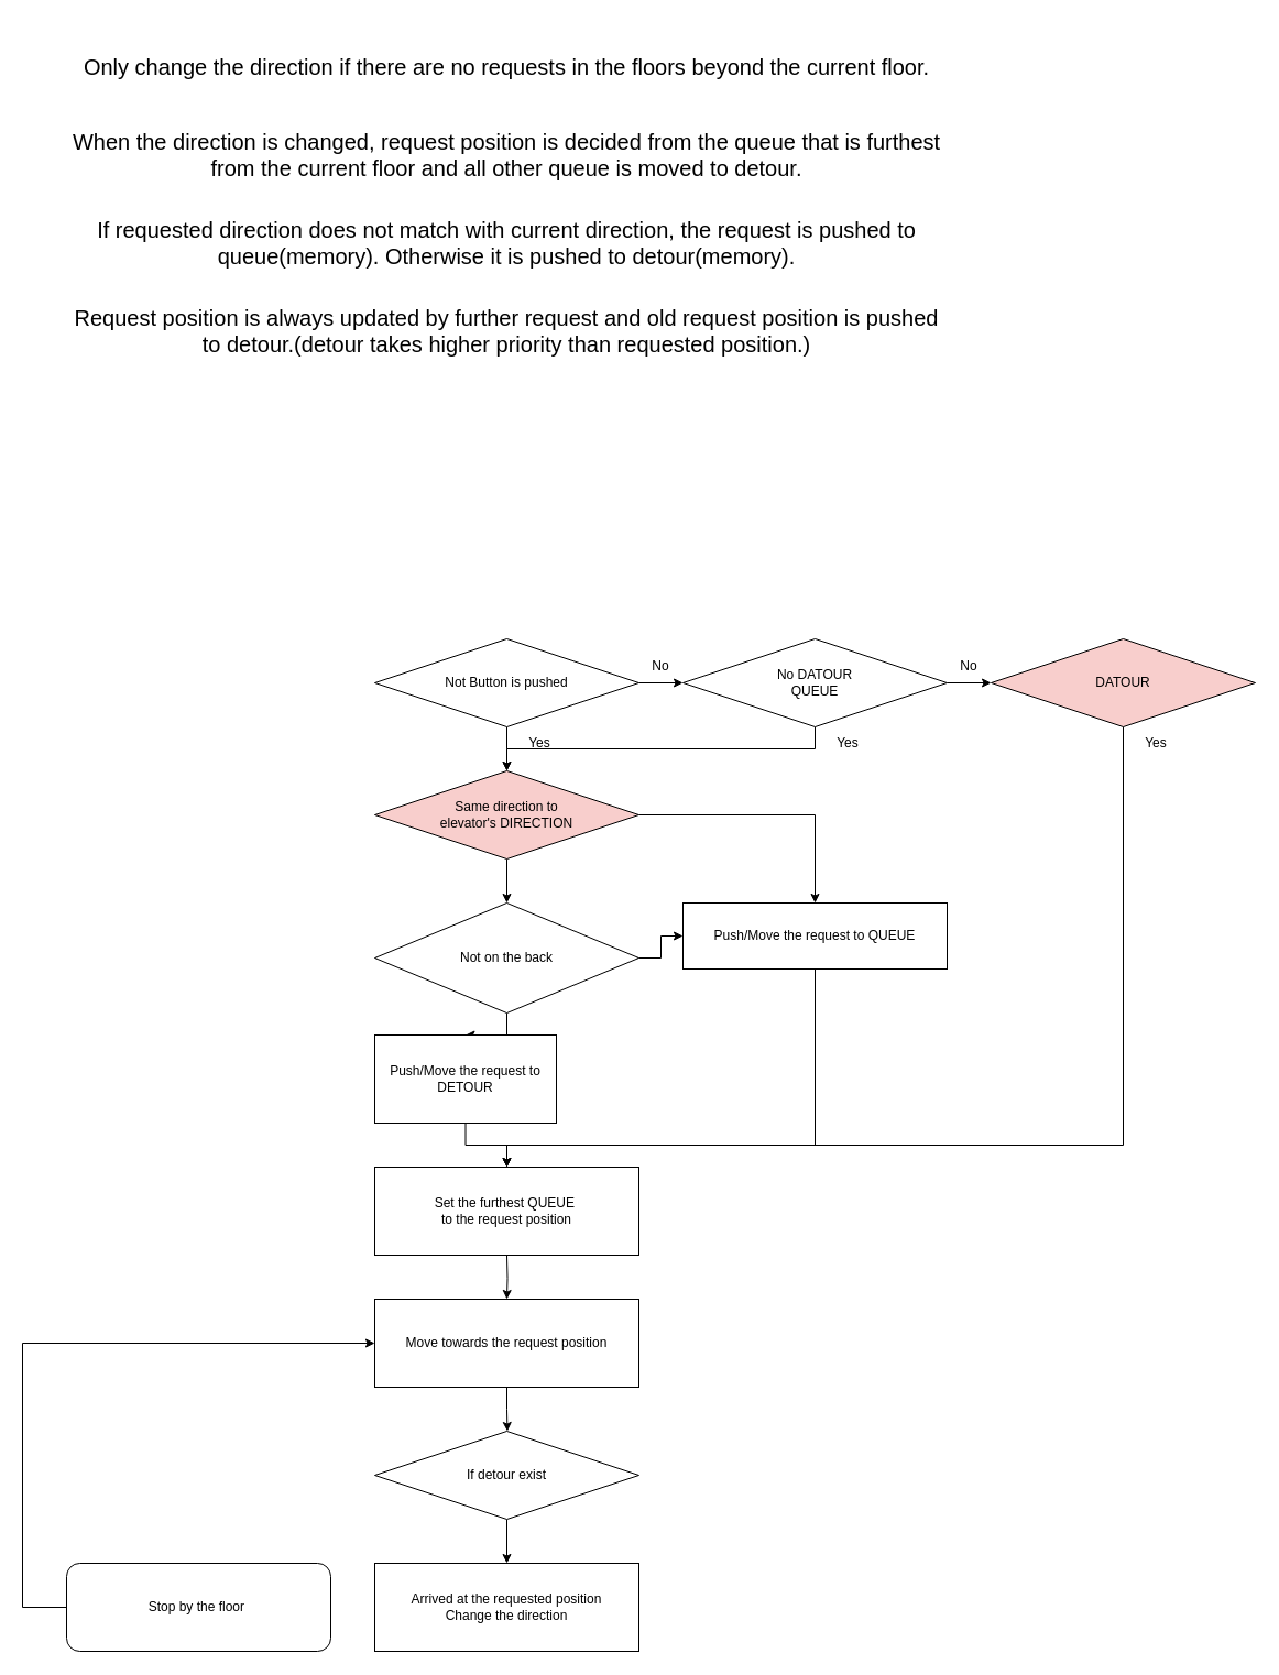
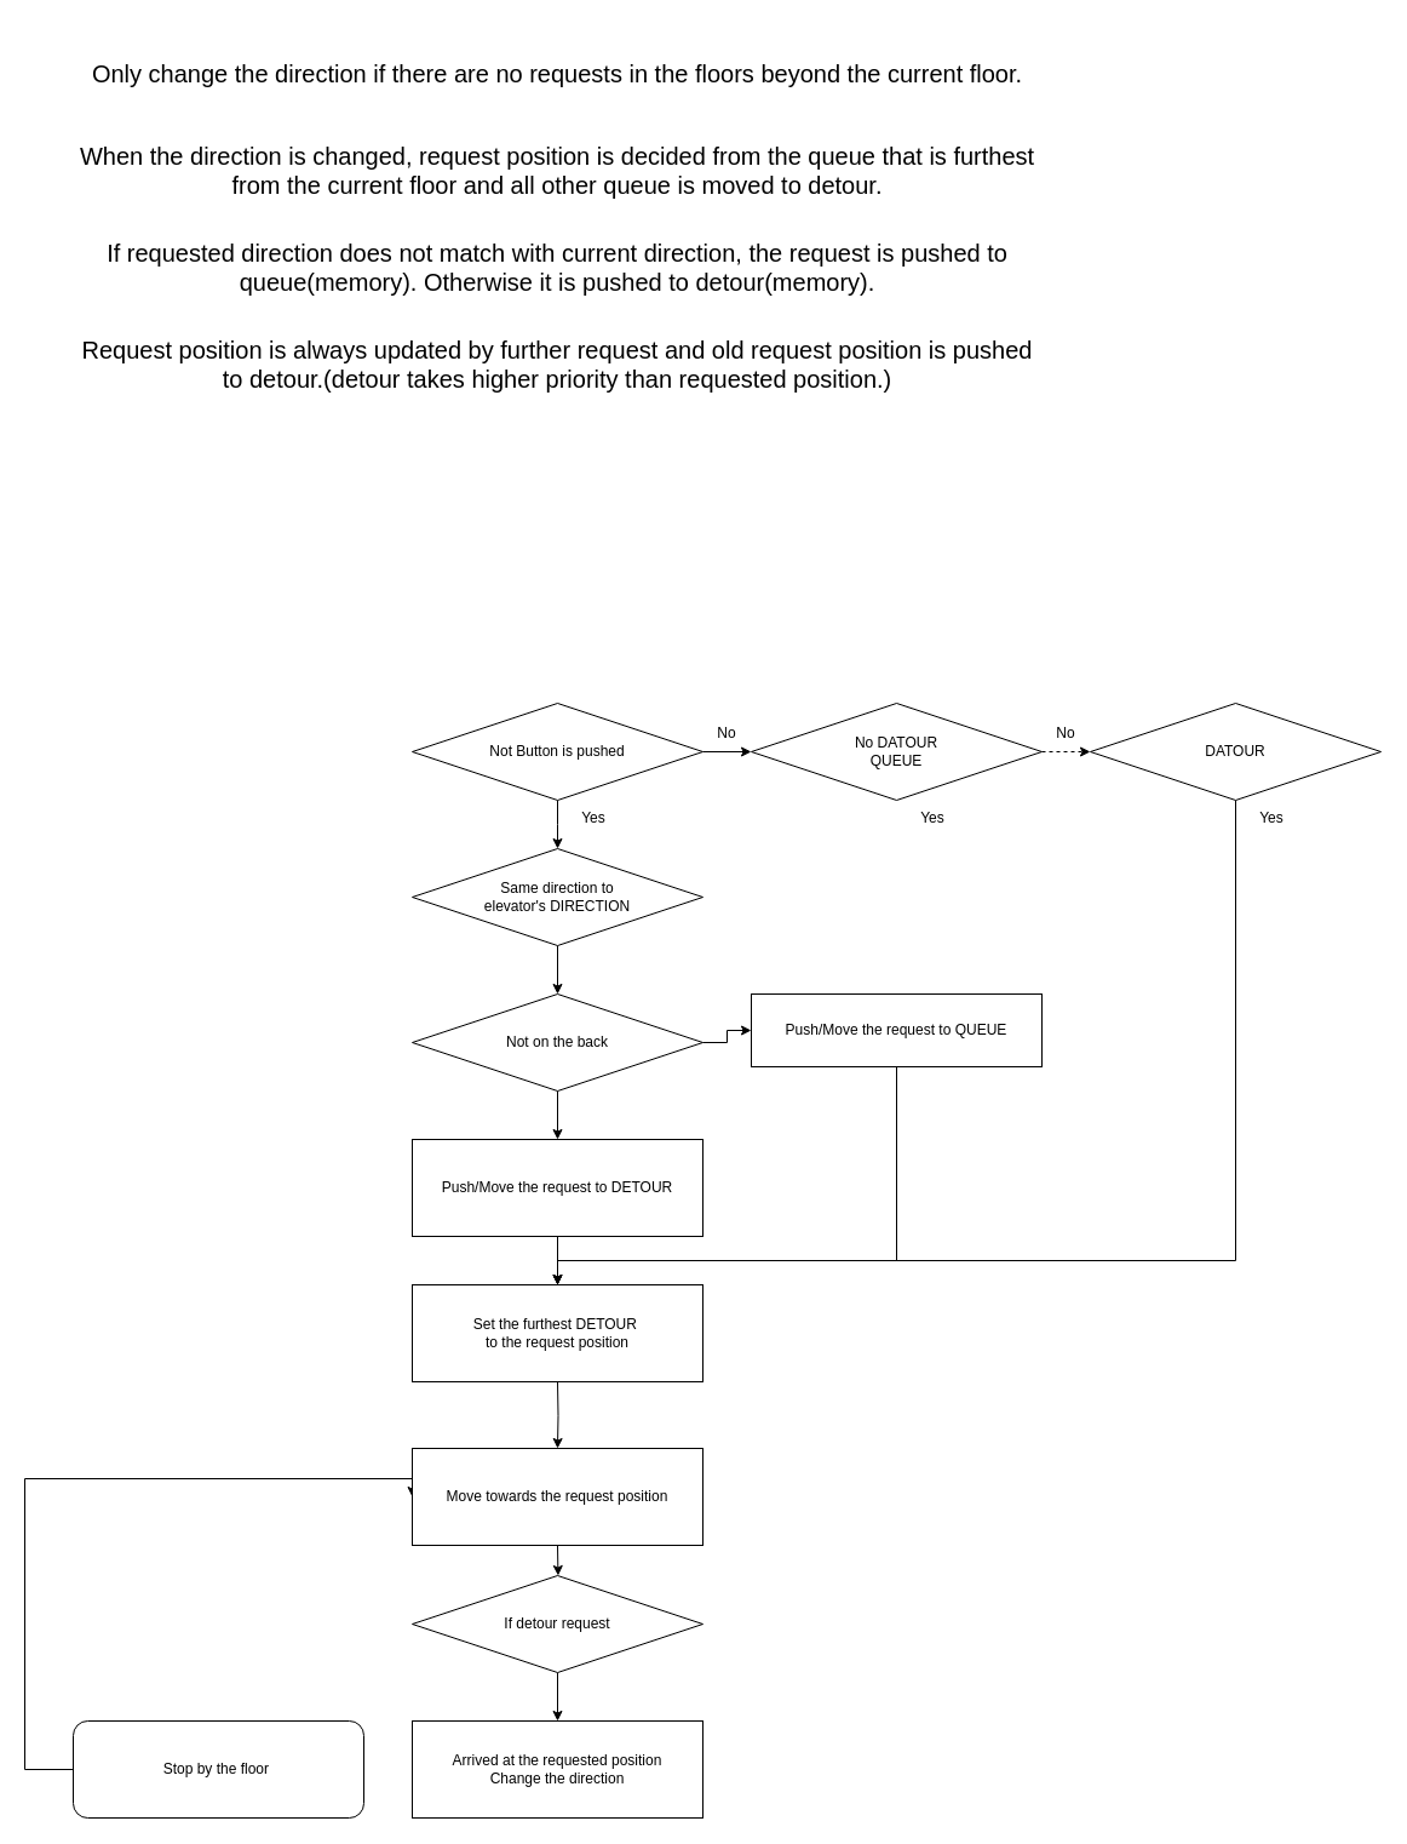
  <mxCell id="0" />
  <mxCell id="1" parent="0" />
  <mxCell id="2" value="&lt;font style=&quot;font-size: 20px;&quot;&gt;Only change the direction if there are no requests in the floors beyond the current floor.&lt;/font&gt;" style="text;html=1;strokeColor=none;fillColor=none;align=center;verticalAlign=middle;whiteSpace=wrap;rounded=0;" vertex="1" parent="1"><mxGeometry y="20" width="800" height="80" as="geometry" x="60" /></mxCell>
  <mxCell id="3" value="&lt;span style=&quot;font-size: 20px;&quot;&gt;When the direction is changed, request position is decided from the queue that is furthest from the current floor and all other queue is moved to detour.&lt;/span&gt;" style="text;html=1;strokeColor=none;fillColor=none;align=center;verticalAlign=middle;whiteSpace=wrap;rounded=0;" vertex="1" parent="1"><mxGeometry y="100" width="800" height="80" as="geometry" x="60" /></mxCell>
  <mxCell id="4" value="&lt;span style=&quot;font-size: 20px;&quot;&gt;If requested direction does not match with current direction, the request is pushed to queue(memory). Otherwise it is pushed to detour(memory).&lt;/span&gt;" style="text;html=1;strokeColor=none;fillColor=none;align=center;verticalAlign=middle;whiteSpace=wrap;rounded=0;" vertex="1" parent="1"><mxGeometry y="180" width="800" height="80" as="geometry" x="60" /></mxCell>
  <mxCell id="5" value="&lt;font style=&quot;font-size: 20px;&quot;&gt;Request position is always updated by further request and old request position is pushed to detour.(detour takes higher priority than requested position.)&lt;/font&gt;" style="text;html=1;strokeColor=none;fillColor=none;align=center;verticalAlign=middle;whiteSpace=wrap;rounded=0;" vertex="1" parent="1"><mxGeometry y="260" width="800" height="80" as="geometry" x="60" /></mxCell>
  <mxCell id="6" style="edgeStyle=orthogonalEdgeStyle;rounded=0;orthogonalLoop=1;jettySize=auto;html=1;exitX=0.5;exitY=1;exitDx=0;exitDy=0;entryX=0.5;entryY=0;entryDx=0;entryDy=0;" edge="1" parent="1" target="13"><mxGeometry relative="1" as="geometry"><mxPoint x="460" y="1140" as="sourcePoint" /></mxGeometry></mxCell>
  <mxCell id="7" style="edgeStyle=orthogonalEdgeStyle;rounded=0;orthogonalLoop=1;jettySize=auto;html=1;exitX=0.5;exitY=1;exitDx=0;exitDy=0;entryX=0.5;entryY=0;entryDx=0;entryDy=0;" edge="1" parent="1" source="8" target="11"><mxGeometry relative="1" as="geometry" /></mxCell>
- <mxCell id="8" value="If detour exist" style="rhombus;whiteSpace=wrap;html=1;" vertex="1" parent="1"><mxGeometry x="340" y="1300" width="240" height="80" as="geometry" /></mxCell>
+ <mxCell id="8" value="If detour request" style="rhombus;whiteSpace=wrap;html=1;" vertex="1" parent="1"><mxGeometry x="340" y="1300" width="240" height="80" as="geometry" /></mxCell>
  <mxCell id="9" style="edgeStyle=orthogonalEdgeStyle;rounded=0;orthogonalLoop=1;jettySize=auto;html=1;exitX=0;exitY=0.5;exitDx=0;exitDy=0;entryX=0;entryY=0.5;entryDx=0;entryDy=0;" edge="1" parent="1" source="10" target="13"><mxGeometry relative="1" as="geometry"><mxPoint x="280" y="1280" as="targetPoint" /><Array as="points"><mxPoint x="20" y="1460" /><mxPoint x="20" y="1220" /></Array></mxGeometry></mxCell>
  <mxCell id="10" value="Stop by the floor&amp;nbsp;" style="whiteSpace=wrap;html=1;rounded=1;" vertex="1" parent="1"><mxGeometry y="1420" width="240" height="80" as="geometry" x="60" /></mxCell>
  <mxCell id="11" value="Arrived at the requested position&lt;br&gt;Change the direction" style="rounded=0;whiteSpace=wrap;html=1;" vertex="1" parent="1"><mxGeometry x="340" y="1420" width="240" height="80" as="geometry" /></mxCell>
  <mxCell id="12" style="edgeStyle=orthogonalEdgeStyle;rounded=0;orthogonalLoop=1;jettySize=auto;html=1;exitX=0.5;exitY=1;exitDx=0;exitDy=0;" edge="1" parent="1" source="13"><mxGeometry relative="1" as="geometry"><mxPoint x="460.429" y="1300" as="targetPoint" /></mxGeometry></mxCell>
- <mxCell id="13" value="Move towards the request position" style="rounded=0;whiteSpace=wrap;html=1;" vertex="1" parent="1"><mxGeometry x="340" y="1180" width="240" height="80" as="geometry" /></mxCell>
- <mxCell id="14" value="Set the furthest QUEUE&amp;nbsp;&lt;br&gt;to the request position" style="rounded=0;whiteSpace=wrap;html=1;" vertex="1" parent="1"><mxGeometry x="340" y="1060" width="240" height="80" as="geometry" /></mxCell>
+ <mxCell id="13" value="Move towards the request position" style="rounded=0;whiteSpace=wrap;html=1;" vertex="1" parent="1"><mxGeometry x="340" y="1195" width="240" height="80" as="geometry" /></mxCell>
+ <mxCell id="14" value="Set the furthest DETOUR&amp;nbsp;&lt;br&gt;to the request position" style="rounded=0;whiteSpace=wrap;html=1;" vertex="1" parent="1"><mxGeometry x="340" y="1060" width="240" height="80" as="geometry" /></mxCell>
  <mxCell id="15" style="edgeStyle=orthogonalEdgeStyle;rounded=0;orthogonalLoop=1;jettySize=auto;html=1;exitX=0.5;exitY=1;exitDx=0;exitDy=0;entryX=0.5;entryY=0;entryDx=0;entryDy=0;" edge="1" parent="1" source="17"><mxGeometry relative="1" as="geometry"><mxPoint x="460" y="700" as="targetPoint" /></mxGeometry></mxCell>
  <mxCell id="16" style="edgeStyle=orthogonalEdgeStyle;rounded=0;orthogonalLoop=1;jettySize=auto;html=1;exitX=1;exitY=0.5;exitDx=0;exitDy=0;entryX=0;entryY=0.5;entryDx=0;entryDy=0;" edge="1" parent="1" source="17" target="20"><mxGeometry relative="1" as="geometry" /></mxCell>
  <mxCell id="17" value="Not Button is pushed" style="rhombus;whiteSpace=wrap;html=1;" vertex="1" parent="1"><mxGeometry x="340" y="580" width="240" height="80" as="geometry" /></mxCell>
- <mxCell id="18" style="edgeStyle=orthogonalEdgeStyle;rounded=0;orthogonalLoop=1;jettySize=auto;html=1;exitX=0.5;exitY=1;exitDx=0;exitDy=0;" edge="1" parent="1" source="20" target="25"><mxGeometry relative="1" as="geometry" /></mxCell>
- <mxCell id="19" style="edgeStyle=orthogonalEdgeStyle;rounded=0;orthogonalLoop=1;jettySize=auto;html=1;exitX=1;exitY=0.5;exitDx=0;exitDy=0;entryX=0;entryY=0.5;entryDx=0;entryDy=0;" edge="1" parent="1" source="20" target="34"><mxGeometry relative="1" as="geometry" /></mxCell>
+ <mxCell id="19" style="edgeStyle=orthogonalEdgeStyle;rounded=0;orthogonalLoop=1;jettySize=auto;html=1;exitX=1;exitY=0.5;exitDx=0;exitDy=0;entryX=0;entryY=0.5;entryDx=0;entryDy=0;dashed=1;" edge="1" parent="1" source="20" target="34"><mxGeometry relative="1" as="geometry" /></mxCell>
  <mxCell id="20" value="No DATOUR&lt;br&gt;QUEUE" style="rhombus;whiteSpace=wrap;html=1;" vertex="1" parent="1"><mxGeometry x="620" y="580" width="240" height="80" as="geometry" /></mxCell>
  <mxCell id="21" value="No" style="text;html=1;strokeColor=none;fillColor=none;align=center;verticalAlign=middle;whiteSpace=wrap;rounded=0;" vertex="1" parent="1"><mxGeometry x="570" y="590" width="60" height="30" as="geometry" /></mxCell>
  <mxCell id="22" value="Yes" style="text;html=1;strokeColor=none;fillColor=none;align=center;verticalAlign=middle;whiteSpace=wrap;rounded=0;" vertex="1" parent="1"><mxGeometry x="460" y="660" width="60" height="30" as="geometry" /></mxCell>
  <mxCell id="23" style="edgeStyle=orthogonalEdgeStyle;rounded=0;orthogonalLoop=1;jettySize=auto;html=1;exitX=0.5;exitY=1;exitDx=0;exitDy=0;entryX=0.5;entryY=0;entryDx=0;entryDy=0;" edge="1" parent="1" source="25" target="28"><mxGeometry relative="1" as="geometry" /></mxCell>
- <mxCell id="24" style="edgeStyle=orthogonalEdgeStyle;rounded=0;orthogonalLoop=1;jettySize=auto;html=1;exitX=1;exitY=0.5;exitDx=0;exitDy=0;entryX=0.5;entryY=0;entryDx=0;entryDy=0;" edge="1" parent="1" source="25" target="32"><mxGeometry relative="1" as="geometry" /></mxCell>
- <mxCell id="25" value="Same direction to&lt;br&gt;elevator's DIRECTION" style="rhombus;whiteSpace=wrap;html=1;fillColor=#f8cecc;" vertex="1" parent="1"><mxGeometry x="340" y="700" width="240" height="80" as="geometry" /></mxCell>
+ <mxCell id="25" value="Same direction to&lt;br&gt;elevator's DIRECTION" style="rhombus;whiteSpace=wrap;html=1;" vertex="1" parent="1"><mxGeometry x="340" y="700" width="240" height="80" as="geometry" /></mxCell>
  <mxCell id="26" style="edgeStyle=orthogonalEdgeStyle;rounded=0;orthogonalLoop=1;jettySize=auto;html=1;exitX=1;exitY=0.5;exitDx=0;exitDy=0;entryX=0;entryY=0.5;entryDx=0;entryDy=0;" edge="1" parent="1" source="28" target="32"><mxGeometry relative="1" as="geometry" /></mxCell>
  <mxCell id="27" style="edgeStyle=orthogonalEdgeStyle;rounded=0;orthogonalLoop=1;jettySize=auto;html=1;exitX=0.5;exitY=1;exitDx=0;exitDy=0;entryX=0.5;entryY=0;entryDx=0;entryDy=0;" edge="1" parent="1" source="28" target="30"><mxGeometry relative="1" as="geometry" /></mxCell>
- <mxCell id="28" value="Not on the back" style="rhombus;whiteSpace=wrap;html=1;" vertex="1" parent="1"><mxGeometry x="340" y="820" width="240" height="100" as="geometry" /></mxCell>
+ <mxCell id="28" value="Not on the back" style="rhombus;whiteSpace=wrap;html=1;" vertex="1" parent="1"><mxGeometry x="340" y="820" width="240" height="80" as="geometry" /></mxCell>
  <mxCell id="29" style="edgeStyle=orthogonalEdgeStyle;rounded=0;orthogonalLoop=1;jettySize=auto;html=1;exitX=0.5;exitY=1;exitDx=0;exitDy=0;entryX=0.5;entryY=0;entryDx=0;entryDy=0;" edge="1" parent="1" source="30" target="14"><mxGeometry relative="1" as="geometry" /></mxCell>
- <mxCell id="30" value="Push/Move the request to DETOUR" style="rounded=0;whiteSpace=wrap;html=1;" vertex="1" parent="1"><mxGeometry x="340" y="940" width="165" height="80" as="geometry" /></mxCell>
+ <mxCell id="30" value="Push/Move the request to DETOUR" style="rounded=0;whiteSpace=wrap;html=1;" vertex="1" parent="1"><mxGeometry x="340" y="940" width="240" height="80" as="geometry" /></mxCell>
  <mxCell id="31" style="edgeStyle=orthogonalEdgeStyle;rounded=0;orthogonalLoop=1;jettySize=auto;html=1;exitX=0.5;exitY=1;exitDx=0;exitDy=0;entryX=0.5;entryY=0;entryDx=0;entryDy=0;" edge="1" parent="1" source="32" target="14"><mxGeometry relative="1" as="geometry"><Array as="points"><mxPoint x="740" y="1040" /><mxPoint x="460" y="1040" /></Array></mxGeometry></mxCell>
  <mxCell id="32" value="Push/Move the request to QUEUE" style="rounded=0;whiteSpace=wrap;html=1;" vertex="1" parent="1"><mxGeometry x="620" y="820" width="240" height="60" as="geometry" /></mxCell>
  <mxCell id="33" style="edgeStyle=orthogonalEdgeStyle;rounded=0;orthogonalLoop=1;jettySize=auto;html=1;exitX=0.5;exitY=1;exitDx=0;exitDy=0;entryX=0.5;entryY=0;entryDx=0;entryDy=0;" edge="1" parent="1" source="34" target="14"><mxGeometry relative="1" as="geometry"><Array as="points"><mxPoint x="1020" y="1040" /><mxPoint x="460" y="1040" /></Array></mxGeometry></mxCell>
- <mxCell id="34" value="DATOUR" style="rhombus;whiteSpace=wrap;html=1;fillColor=#f8cecc;" vertex="1" parent="1"><mxGeometry x="900" y="580" width="240" height="80" as="geometry" /></mxCell>
+ <mxCell id="34" value="DATOUR" style="rhombus;whiteSpace=wrap;html=1;" vertex="1" parent="1"><mxGeometry x="900" y="580" width="240" height="80" as="geometry" /></mxCell>
  <mxCell id="35" value="No" style="text;html=1;strokeColor=none;fillColor=none;align=center;verticalAlign=middle;whiteSpace=wrap;rounded=0;" vertex="1" parent="1"><mxGeometry x="850" y="590" width="60" height="30" as="geometry" /></mxCell>
  <mxCell id="36" value="Yes" style="text;html=1;strokeColor=none;fillColor=none;align=center;verticalAlign=middle;whiteSpace=wrap;rounded=0;" vertex="1" parent="1"><mxGeometry x="740" y="660" width="60" height="30" as="geometry" /></mxCell>
  <mxCell id="37" value="Yes" style="text;html=1;strokeColor=none;fillColor=none;align=center;verticalAlign=middle;whiteSpace=wrap;rounded=0;" vertex="1" parent="1"><mxGeometry x="1020" y="660" width="60" height="30" as="geometry" /></mxCell>
